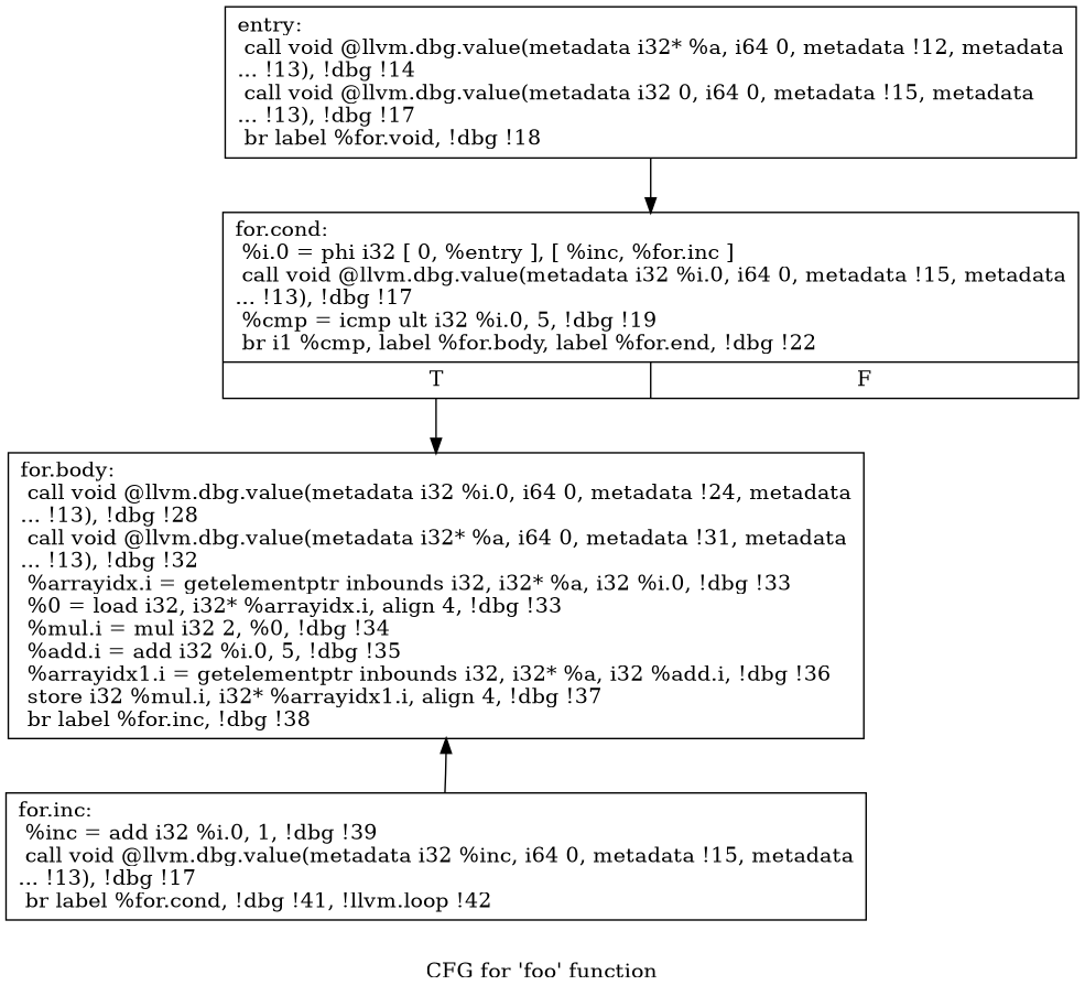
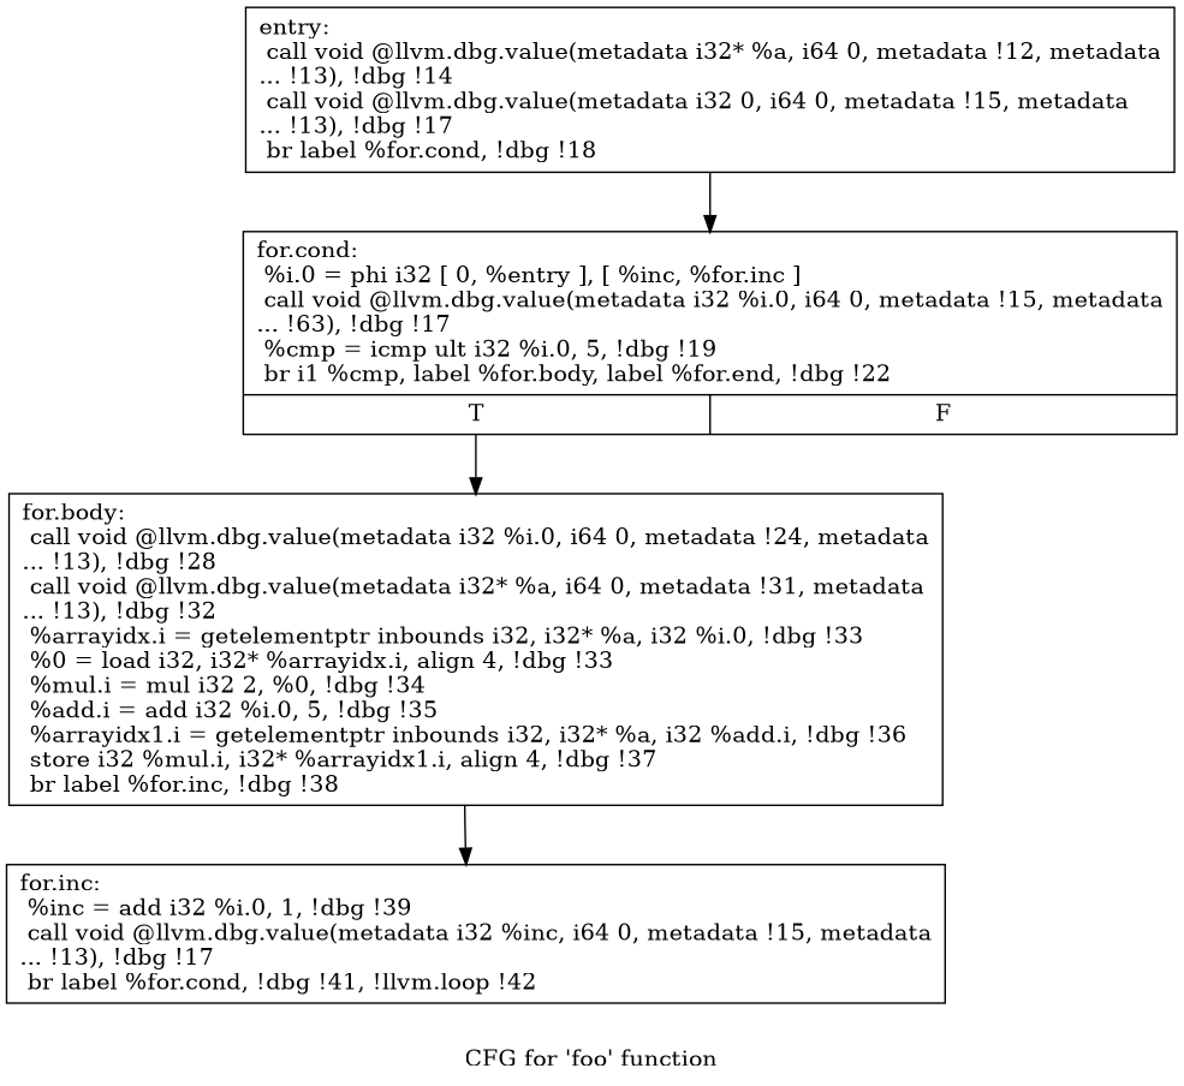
  digraph {
    label="CFG for 'foo' function"
    node [shape=record]
-   n1 [label="{entry:\l  call void @llvm.dbg.value(metadata i32* %a, i64 0, metadata !12, metadata\l... !13), !dbg !14\l  call void @llvm.dbg.value(metadata i32 0, i64 0, metadata !15, metadata\l... !13), !dbg !17\l  br label %for.void, !dbg !18\l}"]
-   n2 [label="{for.cond:                                         \l  %i.0 = phi i32 [ 0, %entry ], [ %inc, %for.inc ]\l  call void @llvm.dbg.value(metadata i32 %i.0, i64 0, metadata !15, metadata\l... !13), !dbg !17\l  %cmp = icmp ult i32 %i.0, 5, !dbg !19\l  br i1 %cmp, label %for.body, label %for.end, !dbg !22\l|{<s0>T|<s1>F}}"]
+   n1 [label="{entry:\l  call void @llvm.dbg.value(metadata i32* %a, i64 0, metadata !12, metadata\l... !13), !dbg !14\l  call void @llvm.dbg.value(metadata i32 0, i64 0, metadata !15, metadata\l... !13), !dbg !17\l  br label %for.cond, !dbg !18\l}"]
+   n2 [label="{for.cond:                                         \l  %i.0 = phi i32 [ 0, %entry ], [ %inc, %for.inc ]\l  call void @llvm.dbg.value(metadata i32 %i.0, i64 0, metadata !15, metadata\l... !63), !dbg !17\l  %cmp = icmp ult i32 %i.0, 5, !dbg !19\l  br i1 %cmp, label %for.body, label %for.end, !dbg !22\l|{<s0>T|<s1>F}}"]
    n3 [label="{for.body:                                         \l  call void @llvm.dbg.value(metadata i32 %i.0, i64 0, metadata !24, metadata\l... !13), !dbg !28\l  call void @llvm.dbg.value(metadata i32* %a, i64 0, metadata !31, metadata\l... !13), !dbg !32\l  %arrayidx.i = getelementptr inbounds i32, i32* %a, i32 %i.0, !dbg !33\l  %0 = load i32, i32* %arrayidx.i, align 4, !dbg !33\l  %mul.i = mul i32 2, %0, !dbg !34\l  %add.i = add i32 %i.0, 5, !dbg !35\l  %arrayidx1.i = getelementptr inbounds i32, i32* %a, i32 %add.i, !dbg !36\l  store i32 %mul.i, i32* %arrayidx1.i, align 4, !dbg !37\l  br label %for.inc, !dbg !38\l}"]
    n4 [label="{for.inc:                                          \l  %inc = add i32 %i.0, 1, !dbg !39\l  call void @llvm.dbg.value(metadata i32 %inc, i64 0, metadata !15, metadata\l... !13), !dbg !17\l  br label %for.cond, !dbg !41, !llvm.loop !42\l}"]
    n1 -> n2
    n2 -> n3 [tailport=s0]
-   n4 -> n3
+   n3 -> n4
  }
